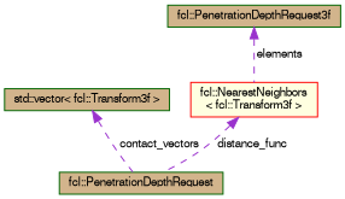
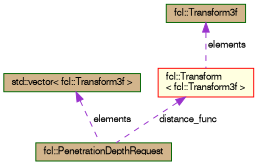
  digraph {
    node [color=darkgreen fillcolor=tan fontname=FreeSans fontsize=10 shape=record style=filled]
    edge [color=darkorchid3 dir=back fontname=FreeSans fontsize=10 labelfontname=FreeSans labelfontsize=10 style=dashed]
    n1 [fontcolor=black height=0.2 label="fcl::PenetrationDepthRequest" width=0.4]
    n2 [height=0.2 label="std::vector\< fcl::Transform3f \>" width=0.4]
-   n3 [height=0.2 label="fcl::PenetrationDepthRequest3f" width=0.4]
-   n4 [color=red fillcolor=lightyellow height=0.2 label="fcl::NearestNeighbors\l\< fcl::Transform3f \>" width=0.4]
-   n2 -> n1 [label=" contact_vectors"]
+   n3 [height=0.2 label="fcl::Transform3f" width=0.4]
+   n4 [color=red fillcolor=lightyellow height=0.2 label="fcl::Transform\l\< fcl::Transform3f \>" width=0.4]
+   n2 -> n1 [label=" elements"]
    n3 -> n4 [label=" elements"]
    n4 -> n1 [label=" distance_func"]
  }
